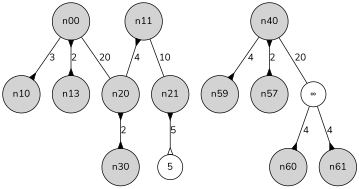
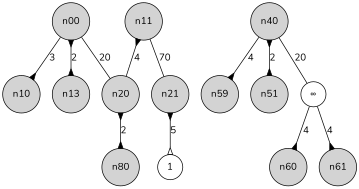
  digraph {
    fontname=Nunito
    node [fontname=Nunito shape=circle style=filled]
    edge [arrowhead=inv arrowtail=none dir=both fontname=Nunito]
    n00
    n10
    n12 [label=n13]
    n20
    n11
    n21
-   n30
-   n31 [label=5 style=solid]
+   n30 [label=n80]
+   n31 [label=1 style=solid]
    n50 [label=n59]
    n40
-   n51 [label=n57]
+   n51
    n52 [label="&infin;" style=solid]
    n60
    n61
    n00 -> n10 [label=3]
    n00 -> n12 [arrowtail=inv label=2]
    n00 -> n20 [arrowhead=none label=20]
    n20 -> n30 [arrowtail=inv label=2]
    n11 -> n20 [arrowhead=none arrowtail=inv label=4]
-   n11 -> n21 [arrowhead=none label=10]
+   n11 -> n21 [arrowhead=none label=70]
    n21 -> n31 [arrowhead=oinv arrowtail=inv label=5]
    n40 -> n50 [label=4]
    n40 -> n51 [arrowtail=inv label=2]
    n40 -> n52 [arrowhead=none label=20]
    n52 -> n60 [label=4]
    n52 -> n61 [label=4]
  }
